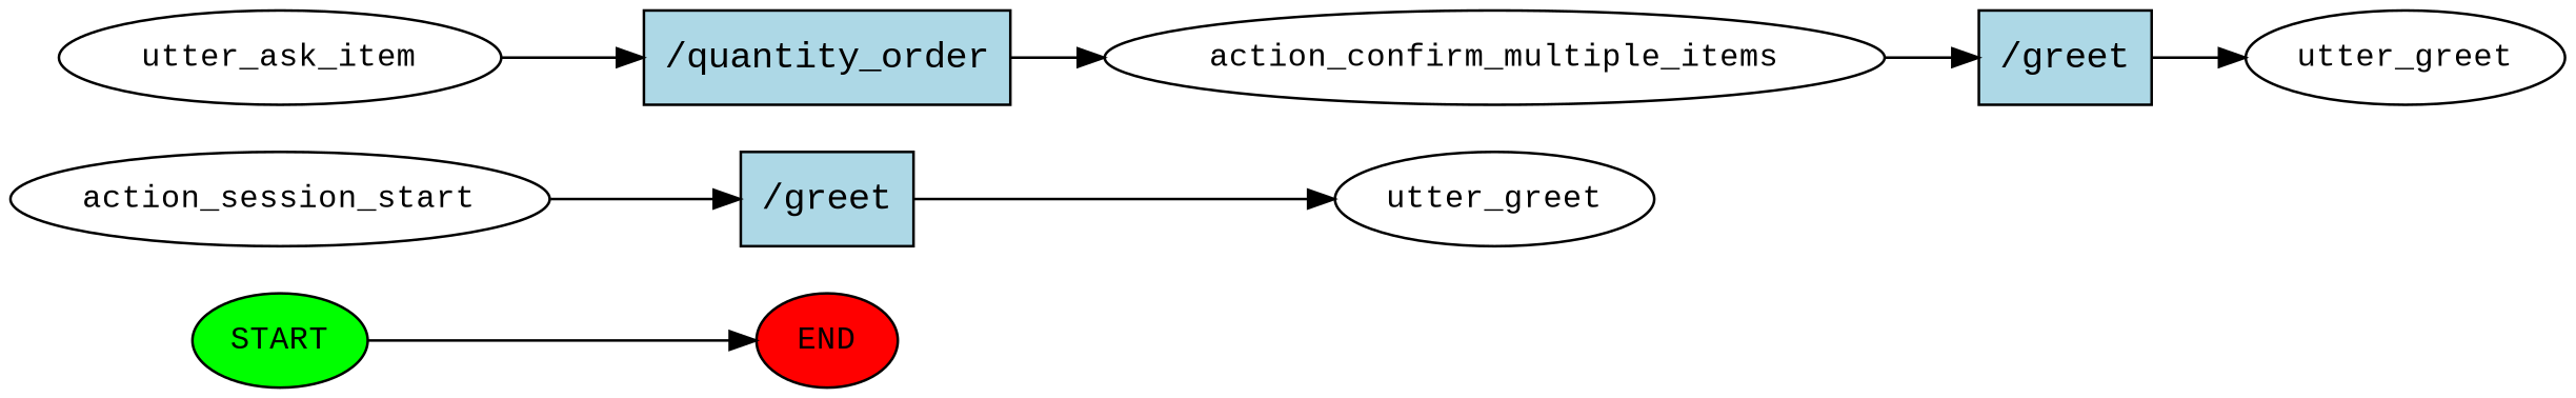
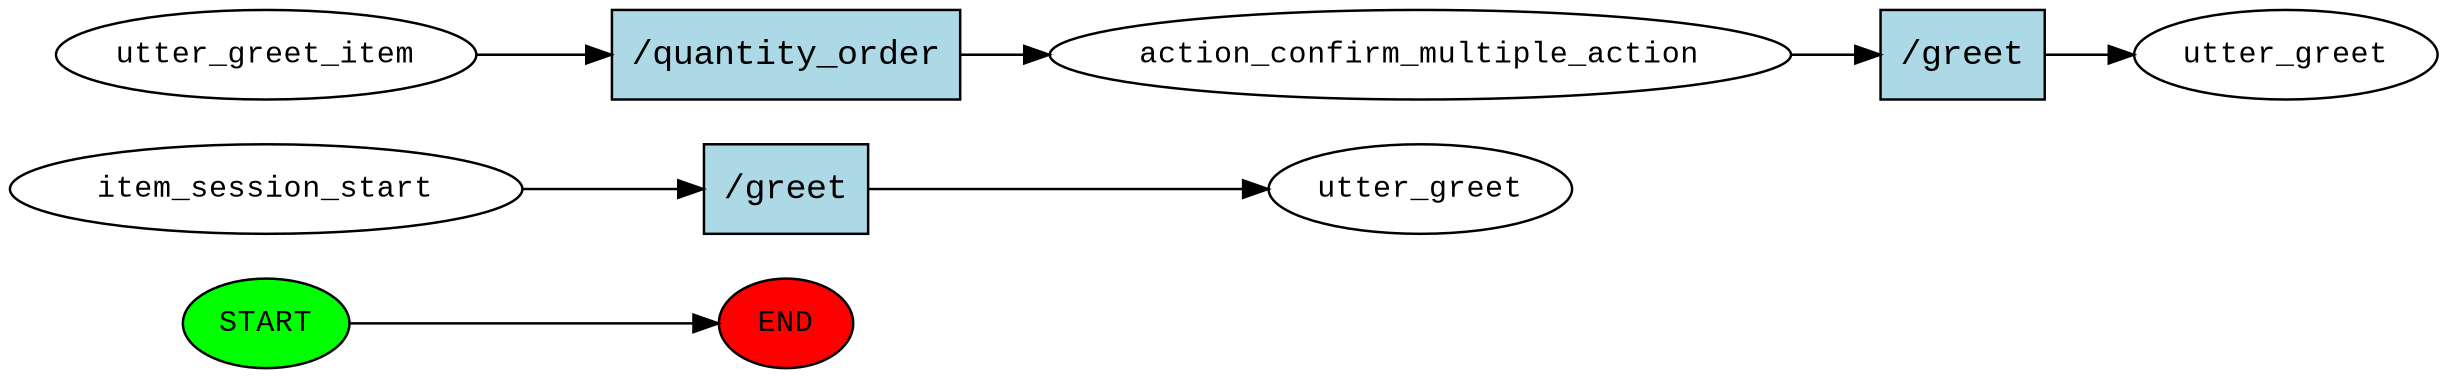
  digraph {
    fontname="Liberation Mono"
    rankdir=LR
    node [fontname="Liberation Mono" fontsize=12]
    edge [fontname="Liberation Mono"]
    n1 [fillcolor=green label=START style=filled]
    n2 [fillcolor=red label=END style=filled]
-   n3 [label=action_session_start]
+   n3 [label=item_session_start]
    n4 [fillcolor=lightblue label="/greet" shape=rect style=filled fontsize=""]
    n5 [label=utter_greet]
-   n6 [label=utter_ask_item]
+   n6 [label=utter_greet_item]
    n7 [fillcolor=lightblue label="/quantity_order" shape=rect style=filled fontsize=""]
-   n8 [label=action_confirm_multiple_items]
+   n8 [label=action_confirm_multiple_action]
    n9 [fillcolor=lightblue label="/greet" shape=rect style=filled fontsize=""]
    n10 [label=utter_greet]
    n1 -> n2
    n3 -> n4
    n4 -> n5
    n6 -> n7
    n7 -> n8
    n8 -> n9
    n9 -> n10
  }
